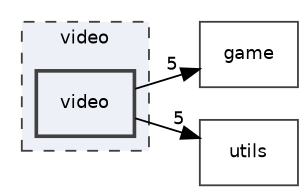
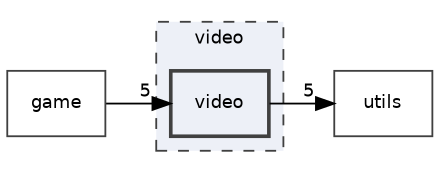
  digraph {
    compound=true
    rankdir=LR
    node [color=grey25 fillcolor="#edf0f7" fontname=Helvetica fontsize=10 shape=box]
    edge [fontname=Helvetica fontsize=10 headlabel=5 labeldistance=1.5 labelfontname=Helvetica labelfontsize=10]
    n1 [label=video style="filled,bold,"]
    n2 [label=game]
    n3 [label=utils]
    subgraph cluster_1 {
      bgcolor="#edf0f7"
      fontname=Helvetica
      fontsize=10
      label=video
      pencolor=grey25
      style="filled,dashed,"
      n1
    }
-   n1 -> n2
+   n2 -> n1
    n1 -> n3
  }
